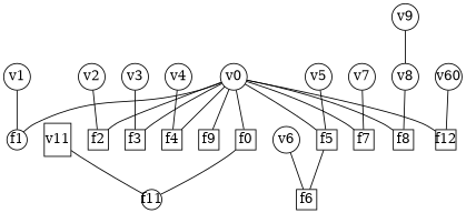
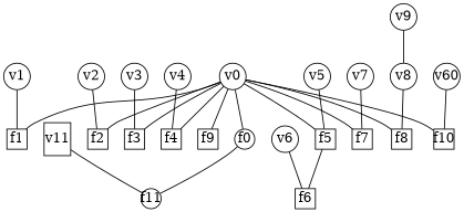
  graph {
    node [fixedsize=true shape=circle]
    v0 [width=0.4]
-   f0 [height=0.3 shape=box width=0.3]
-   f1 [height=0.3 width=0.3]
+   f0 [height=0.3 width=0.3]
+   f1 [height=0.3 shape=box width=0.3]
    f2 [height=0.3 shape=box width=0.3]
    f3 [height=0.3 shape=box width=0.3]
    f4 [height=0.3 shape=box width=0.3]
    f5 [height=0.3 shape=box width=0.3]
    f7 [height=0.3 shape=box width=0.3]
    f8 [height=0.3 shape=box width=0.3]
    f9 [height=0.3 shape=box width=0.3]
-   f10 [height=0.3 shape=box width=0.3 label=f12]
+   f10 [height=0.3 shape=box width=0.3]
    f11 [height=0.3 width=0.3]
    f6 [height=0.3 shape=box width=0.3]
    v1 [width=0.4]
    v2 [width=0.4]
    v3 [width=0.4]
    v4 [width=0.4]
    v5 [width=0.4]
    v6 [width=0.4]
    v7 [width=0.4]
    v8 [width=0.4]
    v9 [width=0.4]
    n23 [label=v60 width=0.4]
    v11 [shape=box width=0.4]
    v0 -- f0
    v0 -- f1
    v0 -- f2
    v0 -- f3
    v0 -- f4
    v0 -- f5
    v0 -- f7
    v0 -- f8
    v0 -- f9
    v0 -- f10
    f0 -- f11
    f5 -- f6
    v1 -- f1
    v2 -- f2
    v3 -- f3
    v4 -- f4
    v5 -- f5
    v6 -- f6
    v7 -- f7
    v8 -- f8
    v9 -- v8
    n23 -- f10
    v11 -- f11
  }
